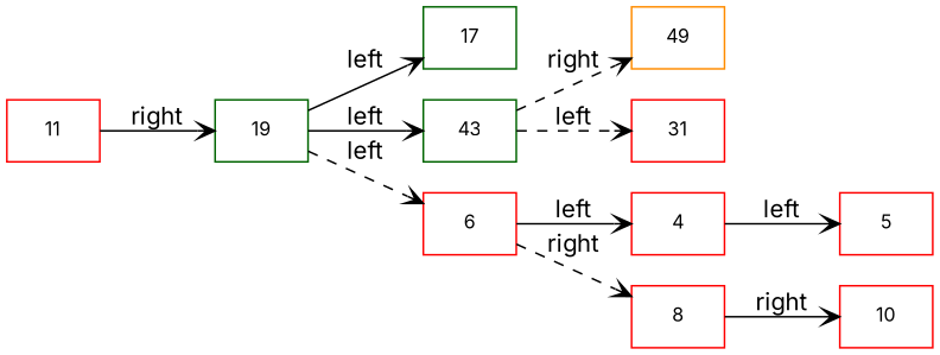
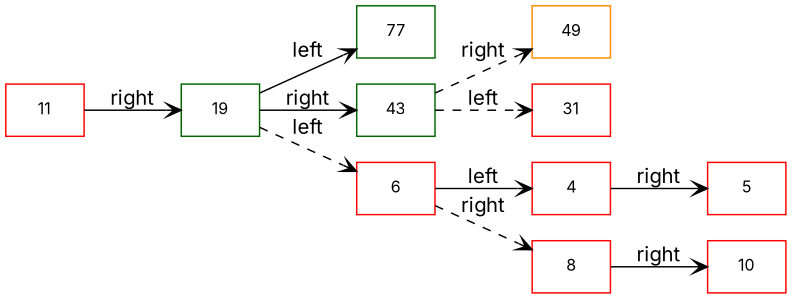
  digraph {
    fontname=Inter
    rankdir=LR
    node [color=red fillcolor=white fontname=Inter fontsize=11 shape=box style=filled]
    edge [arrowhead=open color="#000000" fontcolor="#000000" fontname=Inter style=solid]
    4
    5
    19 [color=darkgreen]
-   17 [color=darkgreen]
+   17 [color=darkgreen label=77]
    43 [color=darkgreen]
    6
    49 [color=darkorange]
    31
    11
    8
    10
-   4 -> 5 [label=left]
+   4 -> 5 [label=right]
    19 -> 17 [label=left]
-   19 -> 43 [label=left]
+   19 -> 43 [label=right]
    19 -> 6 [label=left style=dashed]
    43 -> 49 [label=right style=dashed]
    43 -> 31 [label=left style=dashed]
    6 -> 4 [label=left]
    6 -> 8 [label=right style=dashed]
    11 -> 19 [label=right]
    8 -> 10 [label=right]
  }
